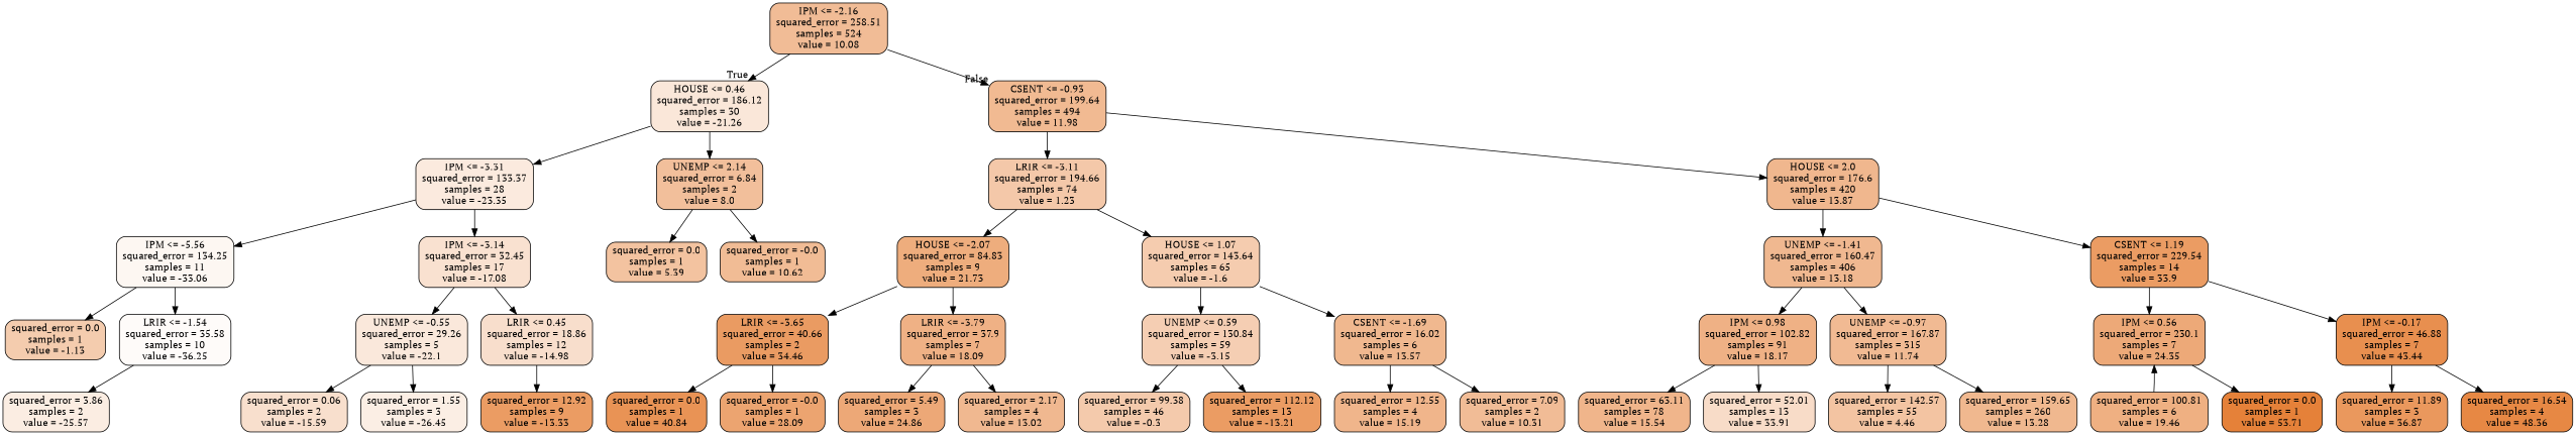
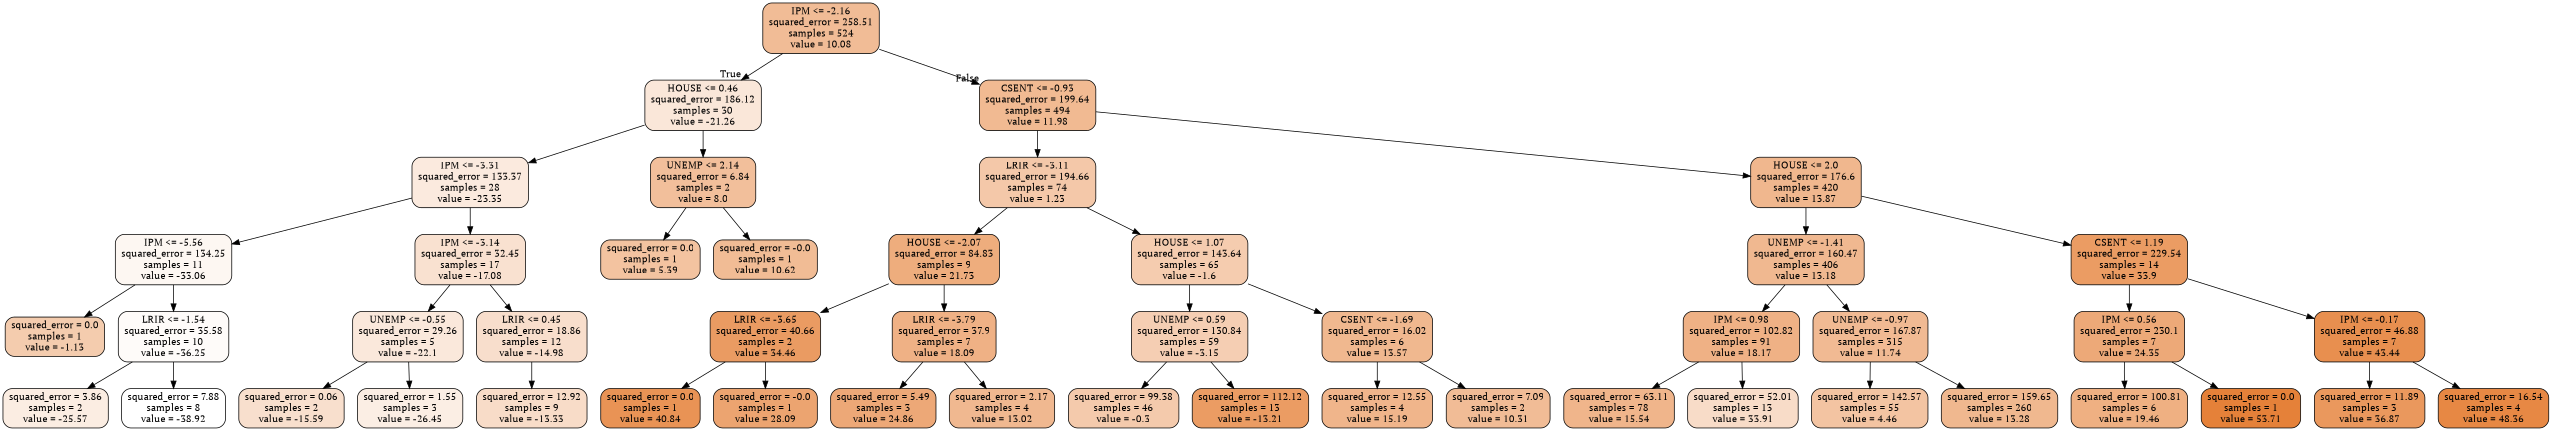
  digraph {
    fontname="PT Serif"
    node [color=black fillcolor="#f1bc96" fontname="PT Serif" shape=box style="filled, rounded"]
    edge [fontname="PT Serif"]
    n1 [label="IPM <= -2.16\nsquared_error = 258.51\nsamples = 524\nvalue = 10.08"]
    n2 [fillcolor="#fae7d9" label="HOUSE <= 0.46\nsquared_error = 186.12\nsamples = 30\nvalue = -21.26"]
    n3 [fillcolor="#f1ba92" label="CSENT <= -0.93\nsquared_error = 199.64\nsamples = 494\nvalue = 11.98"]
    n4 [fillcolor="#fbeade" label="IPM <= -3.31\nsquared_error = 133.37\nsamples = 28\nvalue = -23.35"]
    n5 [fillcolor="#f2bf9b" label="UNEMP <= 2.14\nsquared_error = 6.84\nsamples = 2\nvalue = 8.0"]
    n6 [fillcolor="#f4c8a9" label="LRIR <= -3.11\nsquared_error = 194.66\nsamples = 74\nvalue = 1.23"]
    n7 [fillcolor="#f0b78e" label="HOUSE <= 2.0\nsquared_error = 176.6\nsamples = 420\nvalue = 13.87"]
    n8 [fillcolor="#fdf7f2" label="IPM <= -5.56\nsquared_error = 134.25\nsamples = 11\nvalue = -33.06"]
    n9 [fillcolor="#f9e1d0" label="IPM <= -3.14\nsquared_error = 32.45\nsamples = 17\nvalue = -17.08"]
    n10 [fillcolor="#f3c3a0" label="squared_error = 0.0\nsamples = 1\nvalue = 5.39"]
    n11 [fillcolor="#f1bc95" label="squared_error = -0.0\nsamples = 1\nvalue = 10.62"]
    n12 [fillcolor="#f4ccae" label="squared_error = 0.0\nsamples = 1\nvalue = -1.13"]
    n13 [fillcolor="#fefbf9" label="LRIR <= -1.54\nsquared_error = 35.58\nsamples = 10\nvalue = -36.25"]
    n14 [fillcolor="#fae8db" label="UNEMP <= -0.55\nsquared_error = 29.26\nsamples = 5\nvalue = -22.1"]
    n15 [fillcolor="#f8decc" label="LRIR <= 0.45\nsquared_error = 18.86\nsamples = 12\nvalue = -14.98"]
    n16 [fillcolor="#fbede2" label="squared_error = 3.86\nsamples = 2\nvalue = -25.57"]
+   n17 [fillcolor="#ffffff" label="squared_error = 7.88\nsamples = 8\nvalue = -38.92"]
    n18 [fillcolor="#f8dfcd" label="squared_error = 0.06\nsamples = 2\nvalue = -15.59"]
    n19 [fillcolor="#fbeee4" label="squared_error = 1.55\nsamples = 3\nvalue = -26.45"]
-   n20 [fillcolor="#eb9c63" label="squared_error = 12.92\nsamples = 9\nvalue = -13.33"]
+   n20 [fillcolor="#f8dcc8" label="squared_error = 12.92\nsamples = 9\nvalue = -13.33"]
    n21 [fillcolor="#eead7d" label="HOUSE <= -2.07\nsquared_error = 84.83\nsamples = 9\nvalue = 21.73"]
    n22 [fillcolor="#f5ccaf" label="HOUSE <= 1.07\nsquared_error = 143.64\nsamples = 65\nvalue = -1.6"]
    n23 [fillcolor="#f0b890" label="UNEMP <= -1.41\nsquared_error = 160.47\nsamples = 406\nvalue = 13.18"]
    n24 [fillcolor="#eb9c63" label="CSENT <= 1.19\nsquared_error = 229.54\nsamples = 14\nvalue = 33.9"]
    n25 [fillcolor="#ea9b62" label="LRIR <= -3.65\nsquared_error = 40.66\nsamples = 2\nvalue = 34.46"]
    n26 [fillcolor="#efb185" label="LRIR <= -3.79\nsquared_error = 37.9\nsamples = 7\nvalue = 18.09"]
    n27 [fillcolor="#f5ceb3" label="UNEMP <= 0.59\nsquared_error = 130.84\nsamples = 59\nvalue = -3.15"]
    n28 [fillcolor="#f0b88f" label="CSENT <= -1.69\nsquared_error = 16.02\nsamples = 6\nvalue = 13.57"]
    n29 [fillcolor="#e99355" label="squared_error = 0.0\nsamples = 1\nvalue = 40.84"]
    n30 [fillcolor="#eca470" label="squared_error = -0.0\nsamples = 1\nvalue = 28.09"]
    n31 [fillcolor="#eda877" label="squared_error = 5.49\nsamples = 3\nvalue = 24.86"]
    n32 [fillcolor="#f0b890" label="squared_error = 2.17\nsamples = 4\nvalue = 13.02"]
    n33 [fillcolor="#f4caac" label="squared_error = 99.38\nsamples = 46\nvalue = -0.3"]
    n34 [fillcolor="#eb9c63" label="squared_error = 112.12\nsamples = 13\nvalue = -13.21"]
    n35 [fillcolor="#f0b58b" label="squared_error = 12.55\nsamples = 4\nvalue = 15.19"]
    n36 [label="squared_error = 7.09\nsamples = 2\nvalue = 10.31"]
    n37 [fillcolor="#efb185" label="IPM <= 0.98\nsquared_error = 102.82\nsamples = 91\nvalue = 18.17"]
    n38 [fillcolor="#f1ba93" label="UNEMP <= -0.97\nsquared_error = 167.87\nsamples = 315\nvalue = 11.74"]
    n39 [fillcolor="#eda978" label="IPM <= 0.56\nsquared_error = 230.1\nsamples = 7\nvalue = 24.35"]
    n40 [fillcolor="#e88f4f" label="IPM <= -0.17\nsquared_error = 46.88\nsamples = 7\nvalue = 43.44"]
    n41 [fillcolor="#f0b58b" label="squared_error = 63.11\nsamples = 78\nvalue = 15.54"]
    n42 [fillcolor="#f8dcc8" label="squared_error = 52.01\nsamples = 13\nvalue = 33.91"]
    n43 [fillcolor="#f3c4a2" label="squared_error = 142.57\nsamples = 55\nvalue = 4.46"]
    n44 [fillcolor="#f0b88f" label="squared_error = 159.65\nsamples = 260\nvalue = 13.28"]
    n45 [fillcolor="#efb082" label="squared_error = 100.81\nsamples = 6\nvalue = 19.46"]
    n46 [fillcolor="#e58139" label="squared_error = 0.0\nsamples = 1\nvalue = 53.71"]
    n47 [fillcolor="#ea985d" label="squared_error = 11.89\nsamples = 3\nvalue = 36.87"]
    n48 [fillcolor="#e78844" label="squared_error = 16.54\nsamples = 4\nvalue = 48.36"]
    n1 -> n2 [headlabel=True labelangle=45 labeldistance=2.5]
    n1 -> n3 [headlabel=False labelangle=-45 labeldistance=2.5]
    n2 -> n4
    n2 -> n5
    n3 -> n6
    n3 -> n7
    n4 -> n8
    n4 -> n9
    n5 -> n10
    n5 -> n11
    n6 -> n21
    n6 -> n22
    n7 -> n23
    n7 -> n24
    n8 -> n12
    n8 -> n13
    n9 -> n14
    n9 -> n15
    n13 -> n16
+   n13 -> n17
    n14 -> n18
    n14 -> n19
    n15 -> n20
    n21 -> n25
    n21 -> n26
    n22 -> n27
    n22 -> n28
    n23 -> n37
    n23 -> n38
    n24 -> n39
    n24 -> n40
    n25 -> n29
    n25 -> n30
    n26 -> n31
    n26 -> n32
    n27 -> n33
    n27 -> n34
    n28 -> n35
    n28 -> n36
    n37 -> n41
    n37 -> n42
    n38 -> n43
    n38 -> n44
-   n45 -> n39
+   n39 -> n45
    n39 -> n46
    n40 -> n47
    n40 -> n48
  }
